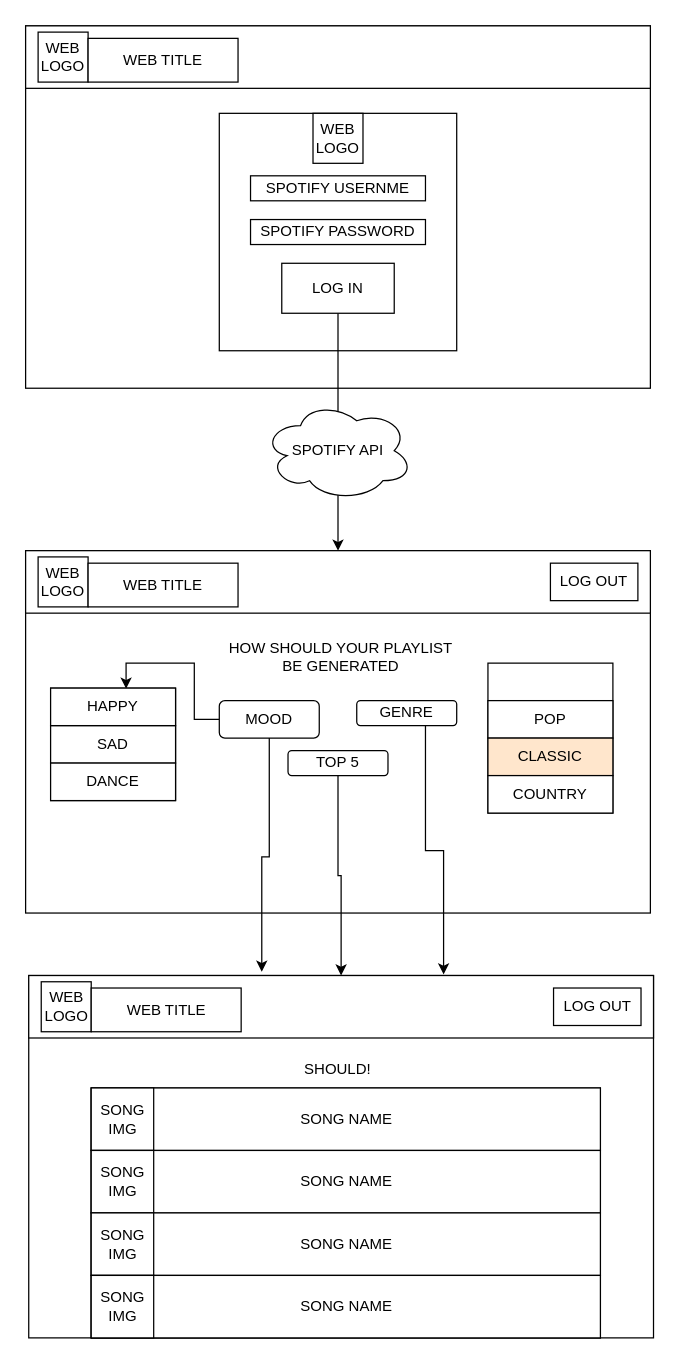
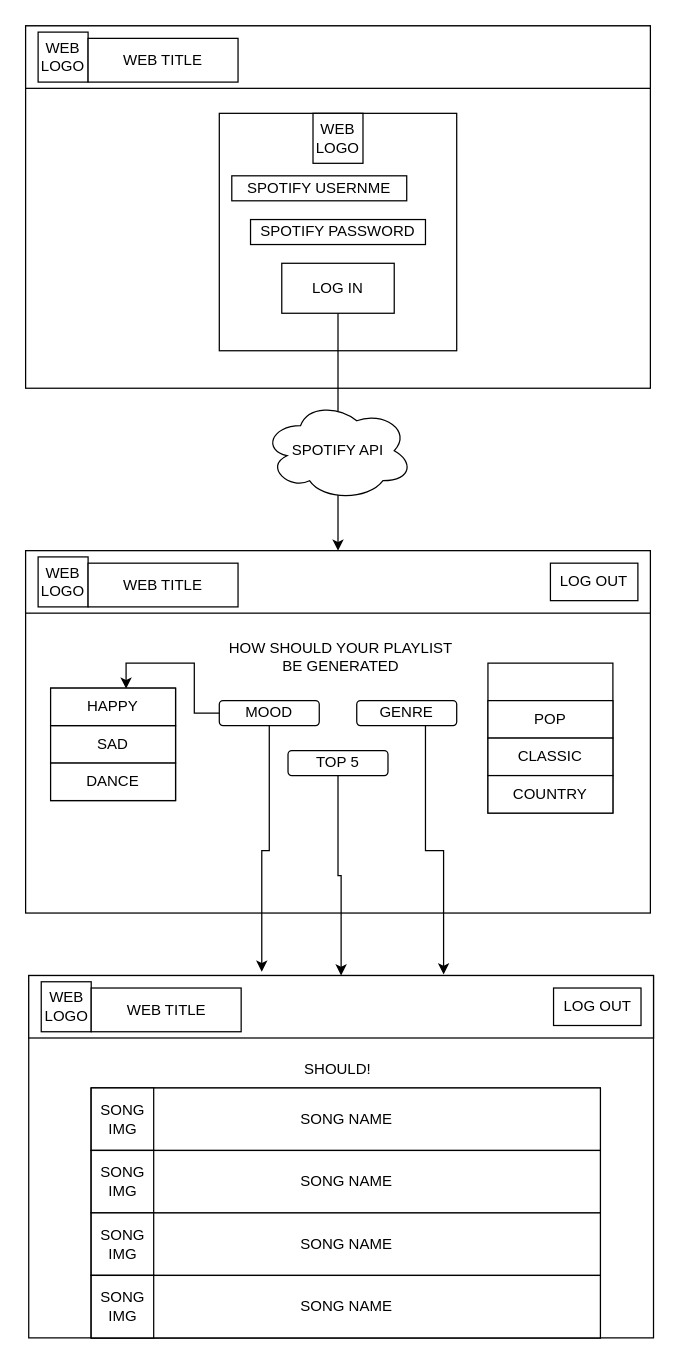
  <mxCell id="0" />
  <mxCell id="1" parent="0" />
  <mxCell id="2" value="" style="rounded=0;whiteSpace=wrap;html=1;" vertex="1" parent="1"><mxGeometry x="20" y="20" width="500" height="290" as="geometry" /></mxCell>
  <mxCell id="3" value="" style="rounded=0;whiteSpace=wrap;html=1;" vertex="1" parent="1"><mxGeometry x="20" y="20" width="500" height="50" as="geometry" /></mxCell>
  <mxCell id="4" value="WEB LOGO" style="whiteSpace=wrap;html=1;aspect=fixed;" vertex="1" parent="1"><mxGeometry x="30" y="25" width="40" height="40" as="geometry" /></mxCell>
  <mxCell id="5" value="" style="whiteSpace=wrap;html=1;aspect=fixed;" vertex="1" parent="1"><mxGeometry x="175" y="90" width="190" height="190" as="geometry" /></mxCell>
  <mxCell id="6" style="edgeStyle=orthogonalEdgeStyle;rounded=0;orthogonalLoop=1;jettySize=auto;html=1;exitX=0.5;exitY=1;exitDx=0;exitDy=0;entryX=0.5;entryY=0;entryDx=0;entryDy=0;" edge="1" parent="1" source="7" target="12"><mxGeometry relative="1" as="geometry" /></mxCell>
  <mxCell id="7" value="LOG IN" style="rounded=0;whiteSpace=wrap;html=1;" vertex="1" parent="1"><mxGeometry x="225" y="210" width="90" height="40" as="geometry" /></mxCell>
  <mxCell id="8" value="WEB TITLE" style="rounded=0;whiteSpace=wrap;html=1;" vertex="1" parent="1"><mxGeometry x="70" y="30" width="120" height="35" as="geometry" /></mxCell>
- <mxCell id="9" value="SPOTIFY USERNME" style="rounded=0;whiteSpace=wrap;html=1;" vertex="1" parent="1"><mxGeometry x="200" y="140" width="140" height="20" as="geometry" /></mxCell>
+ <mxCell id="9" value="SPOTIFY USERNME" style="rounded=0;whiteSpace=wrap;html=1;" vertex="1" parent="1"><mxGeometry x="185" y="140" width="140" height="20" as="geometry" /></mxCell>
  <mxCell id="10" value="WEB LOGO" style="whiteSpace=wrap;html=1;aspect=fixed;" vertex="1" parent="1"><mxGeometry x="250" y="90" width="40" height="40" as="geometry" /></mxCell>
  <mxCell id="11" value="SPOTIFY PASSWORD" style="rounded=0;whiteSpace=wrap;html=1;" vertex="1" parent="1"><mxGeometry x="200" y="175" width="140" height="20" as="geometry" /></mxCell>
  <mxCell id="12" value="" style="rounded=0;whiteSpace=wrap;html=1;" vertex="1" parent="1"><mxGeometry x="20" y="440" width="500" height="290" as="geometry" /></mxCell>
  <mxCell id="13" value="" style="rounded=0;whiteSpace=wrap;html=1;" vertex="1" parent="1"><mxGeometry x="20" y="440" width="500" height="50" as="geometry" /></mxCell>
  <mxCell id="14" value="WEB LOGO" style="whiteSpace=wrap;html=1;aspect=fixed;" vertex="1" parent="1"><mxGeometry x="30" y="445" width="40" height="40" as="geometry" /></mxCell>
  <mxCell id="15" value="WEB TITLE" style="rounded=0;whiteSpace=wrap;html=1;" vertex="1" parent="1"><mxGeometry x="70" y="450" width="120" height="35" as="geometry" /></mxCell>
  <mxCell id="16" value="LOG OUT" style="rounded=0;whiteSpace=wrap;html=1;" vertex="1" parent="1"><mxGeometry x="440" y="450" width="70" height="30" as="geometry" /></mxCell>
  <mxCell id="17" value="SPOTIFY API" style="ellipse;shape=cloud;whiteSpace=wrap;html=1;" vertex="1" parent="1"><mxGeometry x="210" y="320" width="120" height="80" as="geometry" /></mxCell>
  <mxCell id="18" style="edgeStyle=orthogonalEdgeStyle;rounded=0;orthogonalLoop=1;jettySize=auto;html=1;exitX=0;exitY=0.5;exitDx=0;exitDy=0;entryX=0.604;entryY=0.005;entryDx=0;entryDy=0;entryPerimeter=0;" edge="1" parent="1" source="20" target="26"><mxGeometry relative="1" as="geometry" /></mxCell>
  <mxCell id="19" style="edgeStyle=orthogonalEdgeStyle;rounded=0;orthogonalLoop=1;jettySize=auto;html=1;entryX=0.373;entryY=-0.06;entryDx=0;entryDy=0;entryPerimeter=0;" edge="1" parent="1" source="20" target="35"><mxGeometry relative="1" as="geometry" /></mxCell>
- <mxCell id="20" value="MOOD" style="rounded=1;whiteSpace=wrap;html=1;" vertex="1" parent="1"><mxGeometry x="175" y="560" width="80" height="30" as="geometry" /></mxCell>
+ <mxCell id="20" value="MOOD" style="rounded=1;whiteSpace=wrap;html=1;" vertex="1" parent="1"><mxGeometry x="175" y="560" width="80" height="20" as="geometry" /></mxCell>
  <mxCell id="21" value="HOW SHOULD YOUR PLAYLIST BE GENERATED" style="text;html=1;strokeColor=none;fillColor=none;align=center;verticalAlign=middle;whiteSpace=wrap;rounded=0;" vertex="1" parent="1"><mxGeometry x="180" y="510" width="185" height="30" as="geometry" /></mxCell>
  <mxCell id="22" style="edgeStyle=orthogonalEdgeStyle;rounded=0;orthogonalLoop=1;jettySize=auto;html=1;entryX=0.664;entryY=-0.017;entryDx=0;entryDy=0;entryPerimeter=0;" edge="1" parent="1" source="23" target="35"><mxGeometry relative="1" as="geometry"><Array as="points"><mxPoint x="340" y="680" /><mxPoint x="355" y="680" /></Array></mxGeometry></mxCell>
  <mxCell id="23" value="GENRE" style="rounded=1;whiteSpace=wrap;html=1;" vertex="1" parent="1"><mxGeometry x="285" y="560" width="80" height="20" as="geometry" /></mxCell>
  <mxCell id="24" style="edgeStyle=orthogonalEdgeStyle;rounded=0;orthogonalLoop=1;jettySize=auto;html=1;entryX=0.5;entryY=0;entryDx=0;entryDy=0;" edge="1" parent="1" source="25" target="35"><mxGeometry relative="1" as="geometry" /></mxCell>
  <mxCell id="25" value="TOP 5" style="rounded=1;whiteSpace=wrap;html=1;" vertex="1" parent="1"><mxGeometry x="230" y="600" width="80" height="20" as="geometry" /></mxCell>
  <mxCell id="26" value="" style="rounded=0;whiteSpace=wrap;html=1;" vertex="1" parent="1"><mxGeometry x="40" y="550" width="100" height="90" as="geometry" /></mxCell>
  <mxCell id="27" value="SAD" style="rounded=0;whiteSpace=wrap;html=1;" vertex="1" parent="1"><mxGeometry x="40" y="580" width="100" height="30" as="geometry" /></mxCell>
  <mxCell id="28" value="HAPPY" style="rounded=0;whiteSpace=wrap;html=1;" vertex="1" parent="1"><mxGeometry x="40" y="550" width="100" height="30" as="geometry" /></mxCell>
  <mxCell id="29" value="DANCE" style="rounded=0;whiteSpace=wrap;html=1;" vertex="1" parent="1"><mxGeometry x="40" y="610" width="100" height="30" as="geometry" /></mxCell>
  <mxCell id="30" value="" style="rounded=0;whiteSpace=wrap;html=1;" vertex="1" parent="1"><mxGeometry x="390" y="530" width="100" height="120" as="geometry" /></mxCell>
  <mxCell id="31" value="POP" style="rounded=0;whiteSpace=wrap;html=1;" vertex="1" parent="1"><mxGeometry x="390" y="560" width="100" height="30" as="geometry" /></mxCell>
- <mxCell id="32" value="CLASSIC" style="rounded=0;whiteSpace=wrap;html=1;fillColor=#ffe6cc;" vertex="1" parent="1"><mxGeometry x="390" y="590" width="100" height="30" as="geometry" /></mxCell>
+ <mxCell id="32" value="CLASSIC" style="rounded=0;whiteSpace=wrap;html=1;" vertex="1" parent="1"><mxGeometry x="390" y="590" width="100" height="30" as="geometry" /></mxCell>
  <mxCell id="33" value="COUNTRY" style="rounded=0;whiteSpace=wrap;html=1;" vertex="1" parent="1"><mxGeometry x="390" y="620" width="100" height="30" as="geometry" /></mxCell>
  <mxCell id="34" value="" style="rounded=0;whiteSpace=wrap;html=1;" vertex="1" parent="1"><mxGeometry x="22.5" y="780" width="500" height="290" as="geometry" /></mxCell>
  <mxCell id="35" value="" style="rounded=0;whiteSpace=wrap;html=1;" vertex="1" parent="1"><mxGeometry x="22.5" y="780" width="500" height="50" as="geometry" /></mxCell>
  <mxCell id="36" value="WEB LOGO" style="whiteSpace=wrap;html=1;aspect=fixed;" vertex="1" parent="1"><mxGeometry x="32.5" y="785" width="40" height="40" as="geometry" /></mxCell>
  <mxCell id="37" value="WEB TITLE" style="rounded=0;whiteSpace=wrap;html=1;" vertex="1" parent="1"><mxGeometry x="72.5" y="790" width="120" height="35" as="geometry" /></mxCell>
  <mxCell id="38" value="LOG OUT" style="rounded=0;whiteSpace=wrap;html=1;" vertex="1" parent="1"><mxGeometry x="442.5" y="790" width="70" height="30" as="geometry" /></mxCell>
  <mxCell id="39" value="SHOULD!" style="text;html=1;strokeColor=none;fillColor=none;align=center;verticalAlign=middle;whiteSpace=wrap;rounded=0;" vertex="1" parent="1"><mxGeometry x="240" y="840" width="60" height="30" as="geometry" /></mxCell>
  <mxCell id="40" value="" style="rounded=0;whiteSpace=wrap;html=1;" vertex="1" parent="1"><mxGeometry x="72.5" y="870" width="407.5" height="200" as="geometry" /></mxCell>
  <mxCell id="41" value="SONG NAME" style="rounded=0;whiteSpace=wrap;html=1;" vertex="1" parent="1"><mxGeometry x="72.5" y="870" width="407.5" height="50" as="geometry" /></mxCell>
  <mxCell id="42" value="SONG IMG" style="whiteSpace=wrap;html=1;aspect=fixed;" vertex="1" parent="1"><mxGeometry x="72.5" y="870" width="50" height="50" as="geometry" /></mxCell>
  <mxCell id="43" value="SONG NAME" style="rounded=0;whiteSpace=wrap;html=1;" vertex="1" parent="1"><mxGeometry x="72.5" y="920" width="407.5" height="50" as="geometry" /></mxCell>
  <mxCell id="44" value="SONG IMG" style="whiteSpace=wrap;html=1;aspect=fixed;" vertex="1" parent="1"><mxGeometry x="72.5" y="920" width="50" height="50" as="geometry" /></mxCell>
  <mxCell id="45" value="SONG NAME" style="rounded=0;whiteSpace=wrap;html=1;" vertex="1" parent="1"><mxGeometry x="72.5" y="970" width="407.5" height="50" as="geometry" /></mxCell>
  <mxCell id="46" value="SONG IMG" style="whiteSpace=wrap;html=1;aspect=fixed;" vertex="1" parent="1"><mxGeometry x="72.5" y="970" width="50" height="50" as="geometry" /></mxCell>
  <mxCell id="47" value="SONG NAME" style="rounded=0;whiteSpace=wrap;html=1;" vertex="1" parent="1"><mxGeometry x="72.5" y="1020" width="407.5" height="50" as="geometry" /></mxCell>
  <mxCell id="48" value="SONG IMG" style="whiteSpace=wrap;html=1;aspect=fixed;" vertex="1" parent="1"><mxGeometry x="72.5" y="1020" width="50" height="50" as="geometry" /></mxCell>
